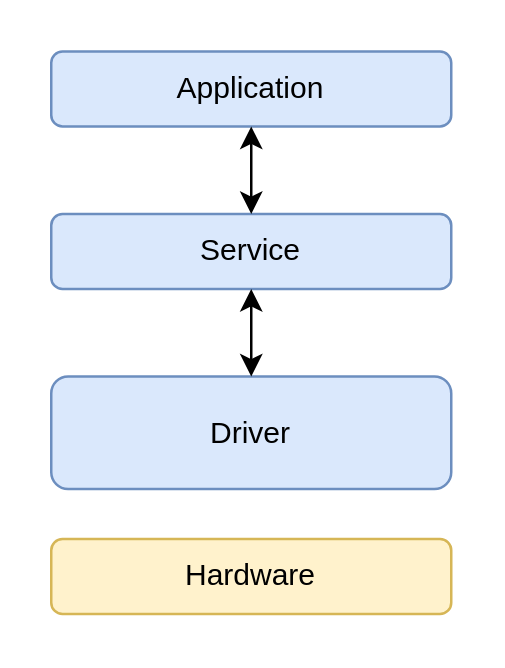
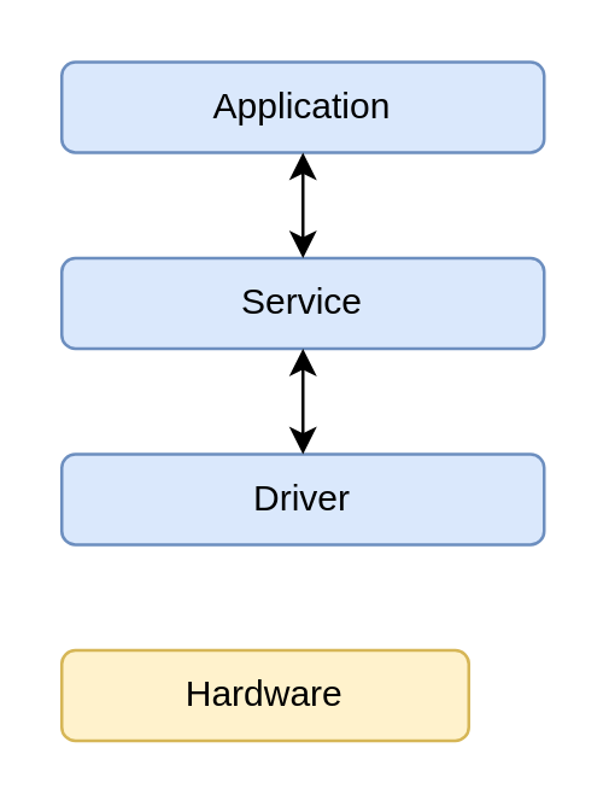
  <mxCell id="0" />
  <mxCell id="1" parent="0" />
  <mxCell id="2" value="Application" style="rounded=1;whiteSpace=wrap;html=1;fillColor=#dae8fc;strokeColor=#6c8ebf;gradientColor=none;" vertex="1" parent="1"><mxGeometry x="20" y="20" width="160" height="30" as="geometry" /></mxCell>
  <mxCell id="3" value="Service" style="rounded=1;whiteSpace=wrap;html=1;fillColor=#dae8fc;strokeColor=#6c8ebf;" vertex="1" parent="1"><mxGeometry x="20" y="85" width="160" height="30" as="geometry" /></mxCell>
- <mxCell id="4" value="Driver" style="rounded=1;whiteSpace=wrap;html=1;fillColor=#dae8fc;strokeColor=#6c8ebf;" vertex="1" parent="1"><mxGeometry x="20" y="150" width="160" height="45" as="geometry" /></mxCell>
- <mxCell id="5" value="Hardware&lt;br&gt;" style="rounded=1;whiteSpace=wrap;html=1;fillColor=#fff2cc;strokeColor=#d6b656;" vertex="1" parent="1"><mxGeometry x="20" y="215" width="160" height="30" as="geometry" /></mxCell>
+ <mxCell id="4" value="Driver" style="rounded=1;whiteSpace=wrap;html=1;fillColor=#dae8fc;strokeColor=#6c8ebf;" vertex="1" parent="1"><mxGeometry x="20" y="150" width="160" height="30" as="geometry" /></mxCell>
+ <mxCell id="5" value="Hardware&lt;br&gt;" style="rounded=1;whiteSpace=wrap;html=1;fillColor=#fff2cc;strokeColor=#d6b656;" vertex="1" parent="1"><mxGeometry x="20" y="215" width="135" height="30" as="geometry" /></mxCell>
  <mxCell id="6" value="" style="endArrow=classic;startArrow=classic;html=1;entryX=0.5;entryY=1;entryDx=0;entryDy=0;exitX=0.5;exitY=0;exitDx=0;exitDy=0;" edge="1" parent="1" source="3" target="2"><mxGeometry width="50" height="50" relative="1" as="geometry"><mxPoint x="10" y="350" as="sourcePoint" /><mxPoint x="60" y="300" as="targetPoint" /></mxGeometry></mxCell>
  <mxCell id="7" value="" style="endArrow=classic;startArrow=classic;html=1;entryX=0.5;entryY=1;entryDx=0;entryDy=0;exitX=0.5;exitY=0;exitDx=0;exitDy=0;" edge="1" parent="1" source="4" target="3"><mxGeometry width="50" height="50" relative="1" as="geometry"><mxPoint x="-80" y="175" as="sourcePoint" /><mxPoint x="-30" y="125" as="targetPoint" /></mxGeometry></mxCell>
